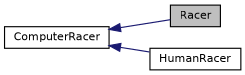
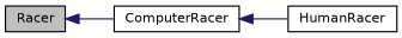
  digraph {
    rankdir=LR
    node [color=black fillcolor=white fontname=Helvetica fontsize=10 shape=record style=filled]
    edge [color=midnightblue dir=back fontname=Helvetica fontsize=10 labelfontname=Helvetica labelfontsize=10 style=solid]
    n1 [fillcolor=grey75 fontcolor=black height=0.2 label=Racer width=0.4]
    n2 [height=0.2 label=ComputerRacer width=0.4]
    n3 [height=0.2 label=HumanRacer width=0.4]
-   n2 -> n1
+   n1 -> n2
    n2 -> n3
  }
